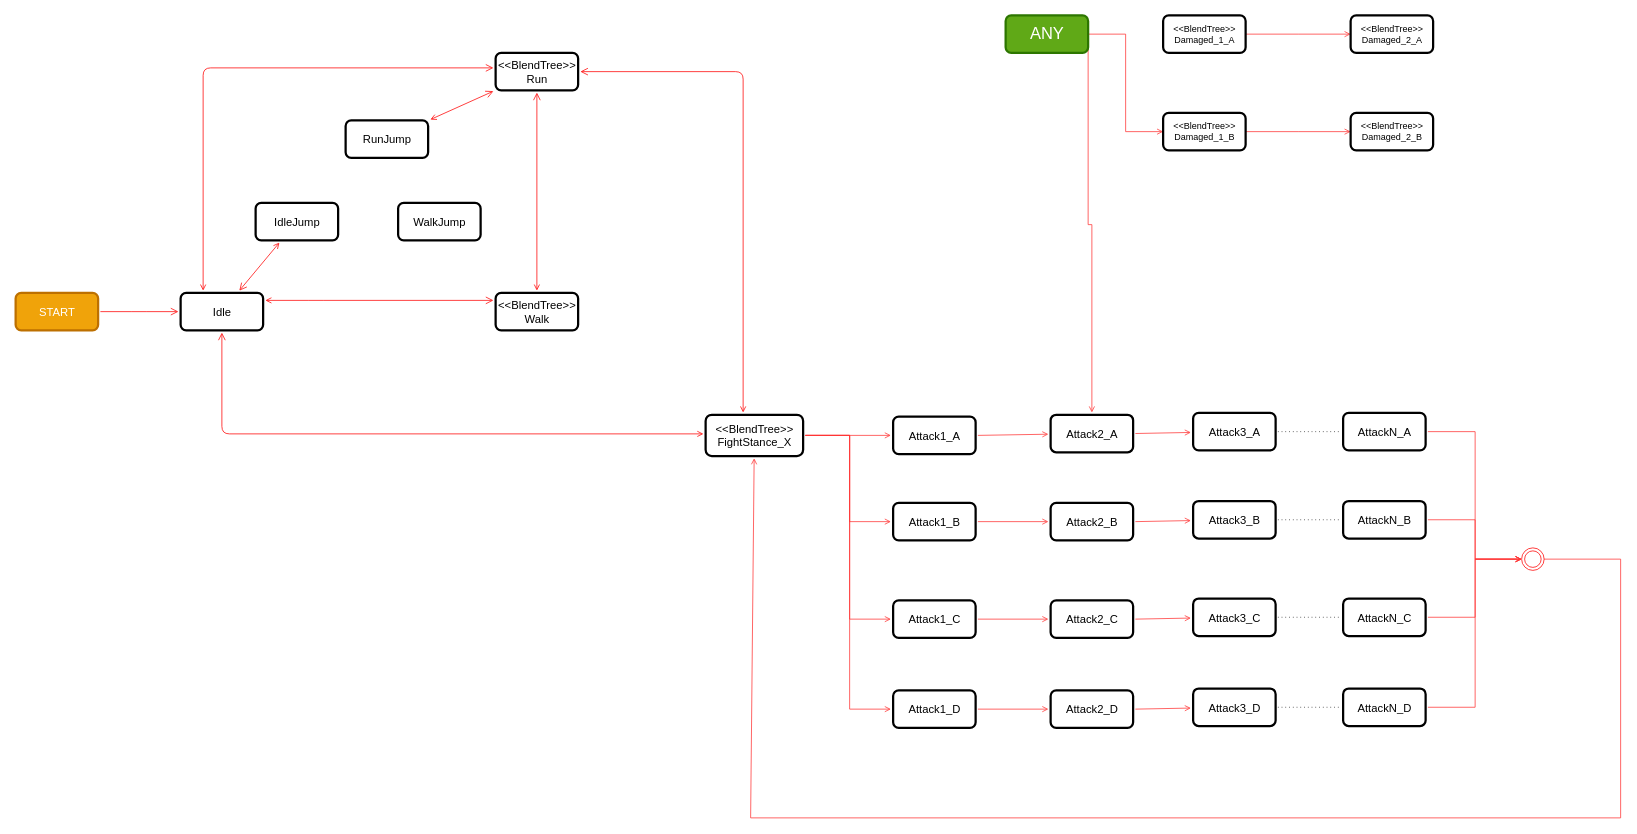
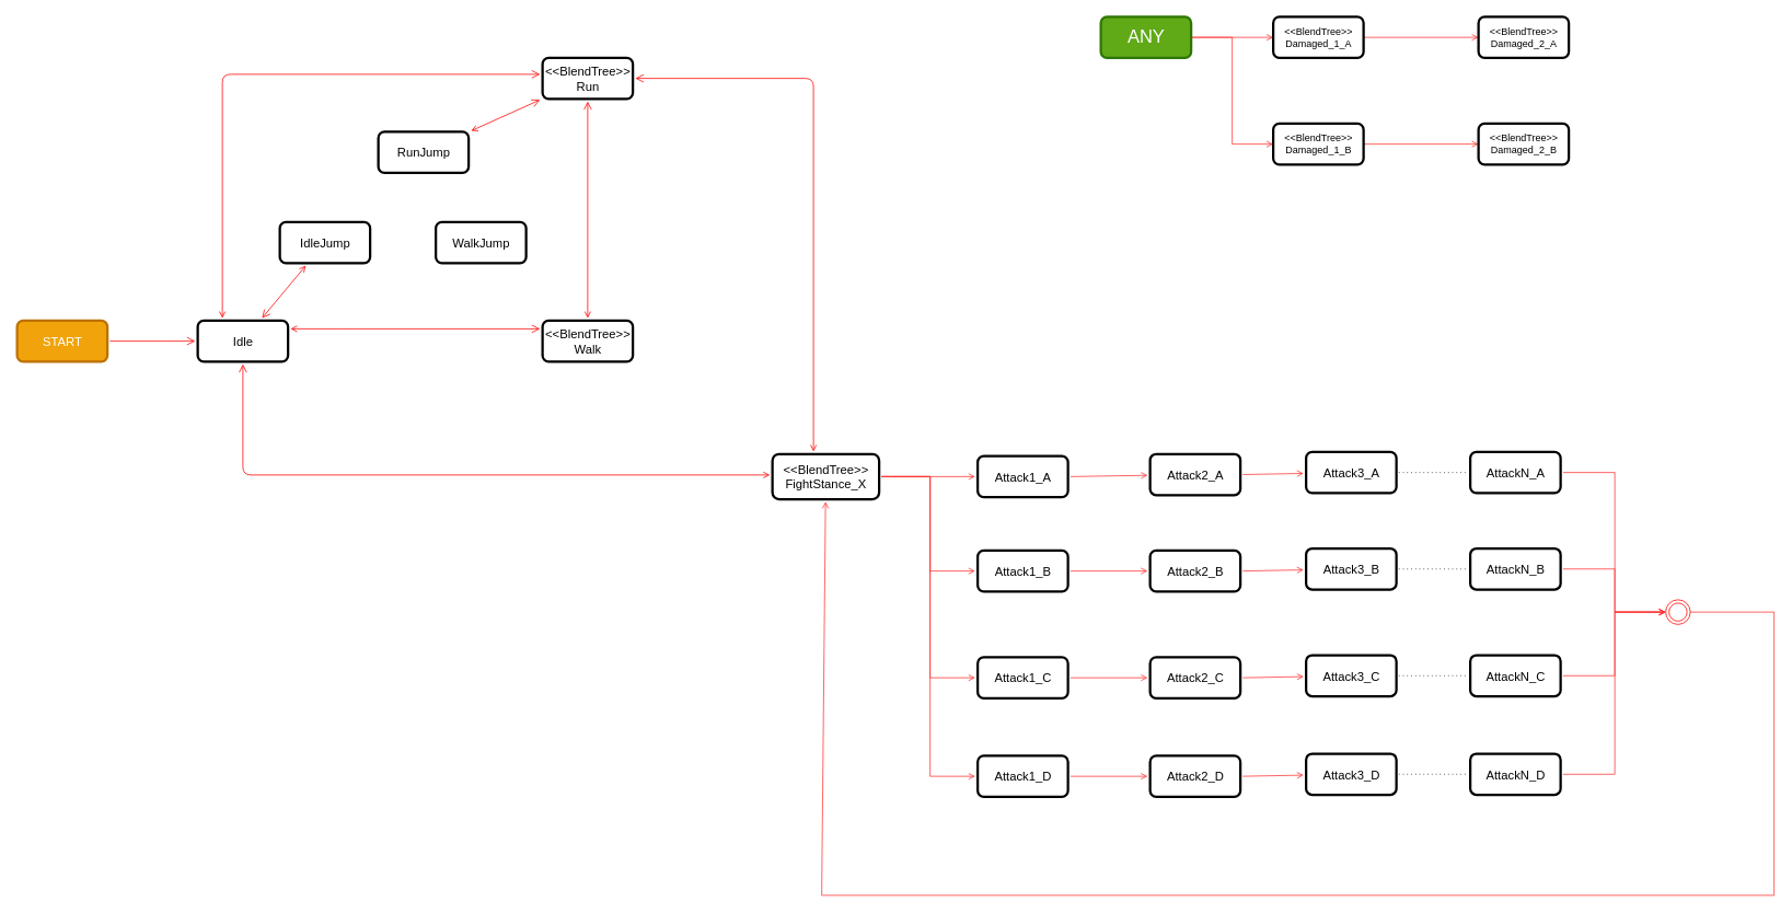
  <mxCell id="0" />
  <mxCell id="1" parent="0" />
  <mxCell id="2" value="" style="html=1;verticalAlign=bottom;endArrow=open;endSize=8;strokeColor=#ff0000;edgeStyle=elbowEdgeStyle;elbow=vertical;" edge="1" source="58" parent="1" target="3"><mxGeometry relative="1" as="geometry"><mxPoint x="375" y="310" as="targetPoint" /><mxPoint x="159.996" y="414.667" as="sourcePoint" /></mxGeometry></mxCell>
  <mxCell id="3" value="&lt;font style=&quot;font-size: 15px&quot;&gt;Idle&lt;/font&gt;" style="html=1;rounded=1;strokeWidth=3;perimeterSpacing=3;" vertex="1" parent="1"><mxGeometry x="240" y="390" width="110" height="50" as="geometry" /></mxCell>
  <mxCell id="4" value="&lt;span style=&quot;font-size: 15px&quot;&gt;&amp;lt;&amp;lt;BlendTree&amp;gt;&amp;gt;&lt;br&gt;Run&lt;/span&gt;" style="html=1;rounded=1;strokeWidth=3;shadow=0;sketch=0;perimeterSpacing=3;" vertex="1" parent="1"><mxGeometry x="660" y="70" width="110" height="50" as="geometry" /></mxCell>
  <mxCell id="5" value="" style="html=1;verticalAlign=bottom;endArrow=open;endSize=8;strokeColor=#ff0000;sourcePerimeterSpacing=0;edgeStyle=elbowEdgeStyle;startArrow=open;startFill=0;" edge="1" parent="1" source="3" target="4"><mxGeometry relative="1" as="geometry"><mxPoint x="260" y="265" as="targetPoint" /><mxPoint x="170" y="265" as="sourcePoint" /><Array as="points"><mxPoint x="270" y="90" /><mxPoint x="300" y="170" /></Array></mxGeometry></mxCell>
  <mxCell id="6" value="&lt;span style=&quot;font-size: 15px&quot;&gt;&amp;lt;&amp;lt;BlendTree&amp;gt;&amp;gt;&lt;br&gt;Walk&lt;br&gt;&lt;/span&gt;" style="html=1;rounded=1;strokeWidth=3;shadow=0;sketch=0;perimeterSpacing=3;" vertex="1" parent="1"><mxGeometry x="660" y="390" width="110" height="50" as="geometry" /></mxCell>
  <mxCell id="7" value="" style="html=1;verticalAlign=bottom;endArrow=open;endSize=8;strokeColor=#ff0000;elbow=vertical;sourcePerimeterSpacing=0;edgeStyle=elbowEdgeStyle;startArrow=open;startFill=0;" edge="1" parent="1" source="3" target="6"><mxGeometry relative="1" as="geometry"><mxPoint x="475" y="305" as="targetPoint" /><mxPoint x="355" y="395" as="sourcePoint" /><Array as="points"><mxPoint x="420" y="400" /><mxPoint x="410" y="410" /><mxPoint x="390" y="400" /></Array></mxGeometry></mxCell>
  <mxCell id="8" value="" style="html=1;verticalAlign=bottom;endArrow=open;endSize=8;strokeColor=#ff0000;sourcePerimeterSpacing=0;startArrow=open;startFill=0;" edge="1" parent="1" source="6" target="4"><mxGeometry relative="1" as="geometry"><mxPoint x="665" y="265" as="targetPoint" /><mxPoint x="555" y="265" as="sourcePoint" /></mxGeometry></mxCell>
  <mxCell id="9" value="&lt;font style=&quot;font-size: 15px&quot;&gt;IdleJump&lt;/font&gt;" style="html=1;rounded=1;strokeWidth=3;perimeterSpacing=3;" vertex="1" parent="1"><mxGeometry x="340" y="270" width="110" height="50" as="geometry" /></mxCell>
  <mxCell id="10" value="&lt;font style=&quot;font-size: 15px&quot;&gt;WalkJump&lt;/font&gt;" style="html=1;rounded=1;strokeWidth=3;perimeterSpacing=3;" vertex="1" parent="1"><mxGeometry x="530" y="270" width="110" height="50" as="geometry" /></mxCell>
  <mxCell id="11" value="&lt;font style=&quot;font-size: 15px&quot;&gt;RunJump&lt;/font&gt;" style="html=1;rounded=1;strokeWidth=3;perimeterSpacing=3;" vertex="1" parent="1"><mxGeometry x="460" y="160" width="110" height="50" as="geometry" /></mxCell>
  <mxCell id="12" value="" style="html=1;verticalAlign=bottom;endArrow=open;endSize=8;strokeColor=#ff0000;sourcePerimeterSpacing=0;startArrow=open;startFill=0;" edge="1" parent="1" source="9" target="3"><mxGeometry relative="1" as="geometry"><mxPoint x="280" y="515" as="targetPoint" /><mxPoint x="280" y="455" as="sourcePoint" /></mxGeometry></mxCell>
  <mxCell id="13" value="" style="html=1;verticalAlign=bottom;endArrow=open;endSize=8;strokeColor=#ff0000;elbow=vertical;sourcePerimeterSpacing=0;startArrow=open;startFill=0;" edge="1" parent="1" source="11" target="4"><mxGeometry relative="1" as="geometry"><mxPoint x="610" y="170" as="targetPoint" /><mxPoint x="675" y="230" as="sourcePoint" /></mxGeometry></mxCell>
  <mxCell id="14" value="" style="html=1;verticalAlign=bottom;endArrow=open;endSize=8;strokeColor=#ff0000;sourcePerimeterSpacing=0;startArrow=open;startFill=0;edgeStyle=elbowEdgeStyle;" edge="1" parent="1" source="20" target="4"><mxGeometry relative="1" as="geometry"><mxPoint x="725" y="133" as="targetPoint" /><mxPoint x="980" y="570" as="sourcePoint" /><Array as="points"><mxPoint x="990" y="470" /><mxPoint x="1010" y="410" /><mxPoint x="980" y="290" /></Array></mxGeometry></mxCell>
  <mxCell id="15" value="" style="html=1;verticalAlign=bottom;endArrow=open;endSize=8;strokeColor=#ff0000;sourcePerimeterSpacing=0;startArrow=open;startFill=0;edgeStyle=elbowEdgeStyle;elbow=vertical;" edge="1" parent="1" source="20" target="3"><mxGeometry relative="1" as="geometry"><mxPoint x="765.108" y="453" as="targetPoint" /><mxPoint x="923.431" y="610" as="sourcePoint" /><Array as="points"><mxPoint x="760" y="578" /><mxPoint x="720" y="610" /></Array></mxGeometry></mxCell>
  <mxCell id="16" style="edgeStyle=elbowEdgeStyle;rounded=0;orthogonalLoop=1;jettySize=auto;html=1;exitX=1;exitY=0.5;exitDx=0;exitDy=0;startArrow=none;startFill=0;sourcePerimeterSpacing=0;endArrow=open;endFill=0;strokeColor=#FF3333;" edge="1" parent="1" source="20" target="22"><mxGeometry relative="1" as="geometry" /></mxCell>
  <mxCell id="17" style="edgeStyle=elbowEdgeStyle;rounded=0;orthogonalLoop=1;jettySize=auto;html=1;exitX=1;exitY=0.5;exitDx=0;exitDy=0;startArrow=none;startFill=0;sourcePerimeterSpacing=0;endArrow=open;endFill=0;strokeColor=#FF3333;" edge="1" parent="1" source="20" target="24"><mxGeometry relative="1" as="geometry" /></mxCell>
  <mxCell id="18" style="edgeStyle=elbowEdgeStyle;rounded=0;orthogonalLoop=1;jettySize=auto;html=1;exitX=1;exitY=0.5;exitDx=0;exitDy=0;startArrow=none;startFill=0;sourcePerimeterSpacing=0;endArrow=open;endFill=0;strokeColor=#FF3333;" edge="1" parent="1" source="20" target="26"><mxGeometry relative="1" as="geometry" /></mxCell>
  <mxCell id="19" style="edgeStyle=elbowEdgeStyle;rounded=0;orthogonalLoop=1;jettySize=auto;html=1;exitX=1;exitY=0.5;exitDx=0;exitDy=0;startArrow=none;startFill=0;sourcePerimeterSpacing=0;endArrow=open;endFill=0;strokeColor=#FF3333;" edge="1" parent="1" source="20" target="28"><mxGeometry relative="1" as="geometry" /></mxCell>
  <mxCell id="20" value="&lt;span style=&quot;font-size: 15px&quot;&gt;&amp;lt;&amp;lt;BlendTree&amp;gt;&amp;gt;&lt;br&gt;FightStance_X&lt;br&gt;&lt;/span&gt;" style="html=1;rounded=1;strokeWidth=3;shadow=0;sketch=0;perimeterSpacing=3;" vertex="1" parent="1"><mxGeometry x="940" y="552.5" width="130" height="55" as="geometry" /></mxCell>
  <mxCell id="21" style="rounded=0;orthogonalLoop=1;jettySize=auto;html=1;exitX=1;exitY=0.5;exitDx=0;exitDy=0;startArrow=none;startFill=0;sourcePerimeterSpacing=0;endArrow=open;endFill=0;strokeColor=#FF3333;" edge="1" parent="1" source="22" target="30"><mxGeometry relative="1" as="geometry" /></mxCell>
  <mxCell id="22" value="&lt;font style=&quot;font-size: 15px&quot;&gt;Attack1_A&lt;/font&gt;" style="html=1;rounded=1;strokeWidth=3;perimeterSpacing=3;" vertex="1" parent="1"><mxGeometry x="1190" y="555" width="110" height="50" as="geometry" /></mxCell>
  <mxCell id="23" style="edgeStyle=none;rounded=0;orthogonalLoop=1;jettySize=auto;html=1;exitX=1;exitY=0.5;exitDx=0;exitDy=0;startArrow=none;startFill=0;sourcePerimeterSpacing=0;endArrow=open;endFill=0;strokeColor=#FF3333;" edge="1" parent="1" source="24" target="32"><mxGeometry relative="1" as="geometry" /></mxCell>
  <mxCell id="24" value="&lt;font style=&quot;font-size: 15px&quot;&gt;Attack1_B&lt;/font&gt;" style="html=1;rounded=1;strokeWidth=3;perimeterSpacing=3;" vertex="1" parent="1"><mxGeometry x="1190" y="670" width="110" height="50" as="geometry" /></mxCell>
  <mxCell id="25" style="edgeStyle=none;rounded=0;orthogonalLoop=1;jettySize=auto;html=1;exitX=1;exitY=0.5;exitDx=0;exitDy=0;startArrow=none;startFill=0;sourcePerimeterSpacing=0;endArrow=open;endFill=0;strokeColor=#FF3333;" edge="1" parent="1" source="26" target="34"><mxGeometry relative="1" as="geometry" /></mxCell>
  <mxCell id="26" value="&lt;font style=&quot;font-size: 15px&quot;&gt;Attack1_C&lt;/font&gt;" style="html=1;rounded=1;strokeWidth=3;perimeterSpacing=3;" vertex="1" parent="1"><mxGeometry x="1190" y="800" width="110" height="50" as="geometry" /></mxCell>
  <mxCell id="27" style="edgeStyle=none;rounded=0;orthogonalLoop=1;jettySize=auto;html=1;exitX=1;exitY=0.5;exitDx=0;exitDy=0;startArrow=none;startFill=0;sourcePerimeterSpacing=0;endArrow=open;endFill=0;strokeColor=#FF3333;" edge="1" parent="1" source="28" target="36"><mxGeometry relative="1" as="geometry" /></mxCell>
  <mxCell id="28" value="&lt;font style=&quot;font-size: 15px&quot;&gt;Attack1_D&lt;/font&gt;" style="html=1;rounded=1;strokeWidth=3;perimeterSpacing=3;" vertex="1" parent="1"><mxGeometry x="1190" y="920" width="110" height="50" as="geometry" /></mxCell>
  <mxCell id="29" style="edgeStyle=none;rounded=0;orthogonalLoop=1;jettySize=auto;html=1;exitX=1;exitY=0.5;exitDx=0;exitDy=0;startArrow=none;startFill=0;sourcePerimeterSpacing=0;endArrow=open;endFill=0;strokeColor=#FF3333;" edge="1" parent="1" source="30" target="38"><mxGeometry relative="1" as="geometry" /></mxCell>
  <mxCell id="30" value="&lt;font style=&quot;font-size: 15px&quot;&gt;Attack2_A&lt;/font&gt;" style="html=1;rounded=1;strokeWidth=3;perimeterSpacing=3;" vertex="1" parent="1"><mxGeometry x="1400" y="552.5" width="110" height="50" as="geometry" /></mxCell>
  <mxCell id="31" style="edgeStyle=none;rounded=0;orthogonalLoop=1;jettySize=auto;html=1;exitX=1;exitY=0.5;exitDx=0;exitDy=0;startArrow=none;startFill=0;sourcePerimeterSpacing=0;endArrow=open;endFill=0;strokeColor=#FF3333;" edge="1" parent="1" source="32" target="40"><mxGeometry relative="1" as="geometry" /></mxCell>
  <mxCell id="32" value="&lt;font style=&quot;font-size: 15px&quot;&gt;Attack2_B&lt;/font&gt;" style="html=1;rounded=1;strokeWidth=3;perimeterSpacing=3;" vertex="1" parent="1"><mxGeometry x="1400" y="670" width="110" height="50" as="geometry" /></mxCell>
  <mxCell id="33" style="edgeStyle=none;rounded=0;orthogonalLoop=1;jettySize=auto;html=1;exitX=1;exitY=0.5;exitDx=0;exitDy=0;startArrow=none;startFill=0;sourcePerimeterSpacing=0;endArrow=open;endFill=0;strokeColor=#FF3333;" edge="1" parent="1" source="34" target="42"><mxGeometry relative="1" as="geometry" /></mxCell>
  <mxCell id="34" value="&lt;font style=&quot;font-size: 15px&quot;&gt;Attack2_C&lt;/font&gt;" style="html=1;rounded=1;strokeWidth=3;perimeterSpacing=3;" vertex="1" parent="1"><mxGeometry x="1400" y="800" width="110" height="50" as="geometry" /></mxCell>
  <mxCell id="35" style="edgeStyle=none;rounded=0;orthogonalLoop=1;jettySize=auto;html=1;exitX=1;exitY=0.5;exitDx=0;exitDy=0;startArrow=none;startFill=0;sourcePerimeterSpacing=0;endArrow=open;endFill=0;strokeColor=#FF3333;" edge="1" parent="1" source="36" target="44"><mxGeometry relative="1" as="geometry" /></mxCell>
  <mxCell id="36" value="&lt;font style=&quot;font-size: 15px&quot;&gt;Attack2_D&lt;/font&gt;" style="html=1;rounded=1;strokeWidth=3;perimeterSpacing=3;" vertex="1" parent="1"><mxGeometry x="1400" y="920" width="110" height="50" as="geometry" /></mxCell>
  <mxCell id="37" style="edgeStyle=none;rounded=0;orthogonalLoop=1;jettySize=auto;html=1;exitX=1;exitY=0.5;exitDx=0;exitDy=0;startArrow=none;startFill=0;sourcePerimeterSpacing=0;endArrow=none;endFill=0;dashed=1;dashPattern=1 4;" edge="1" parent="1" source="38" target="46"><mxGeometry relative="1" as="geometry" /></mxCell>
  <mxCell id="38" value="&lt;font style=&quot;font-size: 15px&quot;&gt;Attack3_A&lt;/font&gt;" style="html=1;rounded=1;strokeWidth=3;perimeterSpacing=3;" vertex="1" parent="1"><mxGeometry x="1590" y="550" width="110" height="50" as="geometry" /></mxCell>
  <mxCell id="39" style="edgeStyle=none;rounded=0;orthogonalLoop=1;jettySize=auto;html=1;exitX=1;exitY=0.5;exitDx=0;exitDy=0;startArrow=none;startFill=0;sourcePerimeterSpacing=0;endArrow=none;endFill=0;dashed=1;dashPattern=1 4;" edge="1" parent="1" source="40" target="48"><mxGeometry relative="1" as="geometry" /></mxCell>
  <mxCell id="40" value="&lt;font style=&quot;font-size: 15px&quot;&gt;Attack3_B&lt;/font&gt;" style="html=1;rounded=1;strokeWidth=3;perimeterSpacing=3;" vertex="1" parent="1"><mxGeometry x="1590" y="667.5" width="110" height="50" as="geometry" /></mxCell>
  <mxCell id="41" style="edgeStyle=none;rounded=0;orthogonalLoop=1;jettySize=auto;html=1;exitX=1;exitY=0.5;exitDx=0;exitDy=0;startArrow=none;startFill=0;sourcePerimeterSpacing=0;endArrow=none;endFill=0;dashed=1;dashPattern=1 4;" edge="1" parent="1" source="42" target="50"><mxGeometry relative="1" as="geometry" /></mxCell>
  <mxCell id="42" value="&lt;font style=&quot;font-size: 15px&quot;&gt;Attack3_C&lt;/font&gt;" style="html=1;rounded=1;strokeWidth=3;perimeterSpacing=3;" vertex="1" parent="1"><mxGeometry x="1590" y="797.5" width="110" height="50" as="geometry" /></mxCell>
  <mxCell id="43" style="edgeStyle=none;rounded=0;orthogonalLoop=1;jettySize=auto;html=1;exitX=1;exitY=0.5;exitDx=0;exitDy=0;startArrow=none;startFill=0;sourcePerimeterSpacing=0;endArrow=none;endFill=0;dashed=1;dashPattern=1 4;" edge="1" parent="1" source="44" target="52"><mxGeometry relative="1" as="geometry" /></mxCell>
  <mxCell id="44" value="&lt;font style=&quot;font-size: 15px&quot;&gt;Attack3_D&lt;/font&gt;" style="html=1;rounded=1;strokeWidth=3;perimeterSpacing=3;" vertex="1" parent="1"><mxGeometry x="1590" y="917.5" width="110" height="50" as="geometry" /></mxCell>
  <mxCell id="45" style="edgeStyle=elbowEdgeStyle;rounded=0;orthogonalLoop=1;jettySize=auto;html=1;exitX=1;exitY=0.5;exitDx=0;exitDy=0;startArrow=none;startFill=0;sourcePerimeterSpacing=0;endArrow=open;endFill=0;strokeColor=#FF3333;" edge="1" parent="1" source="46" target="54"><mxGeometry relative="1" as="geometry" /></mxCell>
  <mxCell id="46" value="&lt;font style=&quot;font-size: 15px&quot;&gt;AttackN_A&lt;/font&gt;" style="html=1;rounded=1;strokeWidth=3;perimeterSpacing=3;" vertex="1" parent="1"><mxGeometry x="1790" y="550" width="110" height="50" as="geometry" /></mxCell>
  <mxCell id="47" style="edgeStyle=elbowEdgeStyle;rounded=0;orthogonalLoop=1;jettySize=auto;html=1;exitX=1;exitY=0.5;exitDx=0;exitDy=0;startArrow=none;startFill=0;sourcePerimeterSpacing=0;endArrow=open;endFill=0;strokeColor=#FF3333;" edge="1" parent="1" source="48" target="54"><mxGeometry relative="1" as="geometry" /></mxCell>
  <mxCell id="48" value="&lt;font style=&quot;font-size: 15px&quot;&gt;AttackN_B&lt;/font&gt;" style="html=1;rounded=1;strokeWidth=3;perimeterSpacing=3;" vertex="1" parent="1"><mxGeometry x="1790" y="667.5" width="110" height="50" as="geometry" /></mxCell>
  <mxCell id="49" style="edgeStyle=elbowEdgeStyle;rounded=0;orthogonalLoop=1;jettySize=auto;html=1;exitX=1;exitY=0.5;exitDx=0;exitDy=0;startArrow=none;startFill=0;sourcePerimeterSpacing=0;endArrow=open;endFill=0;strokeColor=#FF3333;" edge="1" parent="1" source="50" target="54"><mxGeometry relative="1" as="geometry" /></mxCell>
  <mxCell id="50" value="&lt;font style=&quot;font-size: 15px&quot;&gt;AttackN_C&lt;/font&gt;" style="html=1;rounded=1;strokeWidth=3;perimeterSpacing=3;" vertex="1" parent="1"><mxGeometry x="1790" y="797.5" width="110" height="50" as="geometry" /></mxCell>
  <mxCell id="51" style="edgeStyle=elbowEdgeStyle;rounded=0;orthogonalLoop=1;jettySize=auto;html=1;exitX=1;exitY=0.5;exitDx=0;exitDy=0;startArrow=none;startFill=0;sourcePerimeterSpacing=0;endArrow=open;endFill=0;strokeColor=#FF3333;" edge="1" parent="1" source="52" target="54"><mxGeometry relative="1" as="geometry" /></mxCell>
  <mxCell id="52" value="&lt;font style=&quot;font-size: 15px&quot;&gt;AttackN_D&lt;/font&gt;" style="html=1;rounded=1;strokeWidth=3;perimeterSpacing=3;" vertex="1" parent="1"><mxGeometry x="1790" y="917.5" width="110" height="50" as="geometry" /></mxCell>
  <mxCell id="53" style="rounded=0;orthogonalLoop=1;jettySize=auto;html=1;exitX=1;exitY=0.5;exitDx=0;exitDy=0;startArrow=none;startFill=0;sourcePerimeterSpacing=0;endArrow=open;endFill=0;strokeColor=#FF3333;" edge="1" parent="1" source="54" target="20"><mxGeometry relative="1" as="geometry"><mxPoint x="1040" y="1090" as="targetPoint" /><Array as="points"><mxPoint x="2160" y="745" /><mxPoint x="2160" y="1090" /><mxPoint x="1000" y="1090" /></Array></mxGeometry></mxCell>
  <mxCell id="54" value="" style="ellipse;html=1;shape=endState;strokeColor=#ff0000;rounded=1;shadow=0;sketch=0;fillColor=#FFFFFF;" vertex="1" parent="1"><mxGeometry x="2028" y="730" width="30" height="30" as="geometry" /></mxCell>
  <mxCell id="55" style="edgeStyle=elbowEdgeStyle;rounded=0;orthogonalLoop=1;jettySize=auto;html=1;startArrow=none;startFill=0;sourcePerimeterSpacing=0;endArrow=open;endFill=0;strokeColor=#FF3333;" edge="1" parent="1" source="57" target="60"><mxGeometry relative="1" as="geometry" /></mxCell>
- <mxCell id="56" style="edgeStyle=elbowEdgeStyle;rounded=0;orthogonalLoop=1;jettySize=auto;html=1;exitX=1;exitY=0.5;exitDx=0;exitDy=0;startArrow=none;startFill=0;sourcePerimeterSpacing=0;endArrow=open;endFill=0;strokeColor=#FF3333;elbow=vertical;" edge="1" parent="1" source="57" target="30"><mxGeometry relative="1" as="geometry" /></mxCell>
+ <mxCell id="56" style="edgeStyle=elbowEdgeStyle;rounded=0;orthogonalLoop=1;jettySize=auto;html=1;exitX=1;exitY=0.5;exitDx=0;exitDy=0;startArrow=none;startFill=0;sourcePerimeterSpacing=0;endArrow=open;endFill=0;strokeColor=#FF3333;elbow=vertical;" edge="1" parent="1" source="57" target="62"><mxGeometry relative="1" as="geometry" /></mxCell>
  <mxCell id="57" value="&lt;font style=&quot;font-size: 22px&quot;&gt;ANY&lt;/font&gt;" style="html=1;rounded=1;shadow=0;sketch=0;strokeWidth=3;fillColor=#60a917;strokeColor=#2D7600;fontColor=#ffffff;" vertex="1" parent="1"><mxGeometry x="1340" y="20" width="110" height="50" as="geometry" /></mxCell>
  <mxCell id="58" value="&lt;font style=&quot;font-size: 15px&quot;&gt;START&lt;/font&gt;" style="html=1;rounded=1;strokeWidth=3;perimeterSpacing=3;fillColor=#f0a30a;strokeColor=#BD7000;fontColor=#ffffff;" vertex="1" parent="1"><mxGeometry x="20" y="390" width="110" height="50" as="geometry" /></mxCell>
  <mxCell id="59" style="edgeStyle=elbowEdgeStyle;rounded=0;orthogonalLoop=1;jettySize=auto;elbow=vertical;html=1;exitX=1;exitY=0.5;exitDx=0;exitDy=0;startArrow=none;startFill=0;sourcePerimeterSpacing=0;endArrow=open;endFill=0;strokeColor=#FF3333;" edge="1" parent="1" source="60" target="64"><mxGeometry relative="1" as="geometry" /></mxCell>
  <mxCell id="60" value="&amp;lt;&amp;lt;BlendTree&amp;gt;&amp;gt;&lt;br&gt;Damaged_1_B" style="html=1;rounded=1;shadow=0;sketch=0;strokeWidth=3;fillColor=#FFFFFF;" vertex="1" parent="1"><mxGeometry x="1550" y="150" width="110" height="50" as="geometry" /></mxCell>
  <mxCell id="61" style="edgeStyle=elbowEdgeStyle;rounded=0;orthogonalLoop=1;jettySize=auto;elbow=vertical;html=1;exitX=1;exitY=0.5;exitDx=0;exitDy=0;startArrow=none;startFill=0;sourcePerimeterSpacing=0;endArrow=open;endFill=0;strokeColor=#FF3333;" edge="1" parent="1" source="62" target="63"><mxGeometry relative="1" as="geometry" /></mxCell>
  <mxCell id="62" value="&amp;lt;&amp;lt;BlendTree&amp;gt;&amp;gt;&lt;br&gt;Damaged_1_A" style="html=1;rounded=1;shadow=0;sketch=0;strokeWidth=3;fillColor=#FFFFFF;" vertex="1" parent="1"><mxGeometry x="1550" y="20" width="110" height="50" as="geometry" /></mxCell>
  <mxCell id="63" value="&amp;lt;&amp;lt;BlendTree&amp;gt;&amp;gt;&lt;br&gt;Damaged_2_A" style="html=1;rounded=1;shadow=0;sketch=0;strokeWidth=3;fillColor=#FFFFFF;" vertex="1" parent="1"><mxGeometry x="1800" y="20" width="110" height="50" as="geometry" /></mxCell>
  <mxCell id="64" value="&amp;lt;&amp;lt;BlendTree&amp;gt;&amp;gt;&lt;br&gt;Damaged_2_B" style="html=1;rounded=1;shadow=0;sketch=0;strokeWidth=3;fillColor=#FFFFFF;" vertex="1" parent="1"><mxGeometry x="1800" y="150" width="110" height="50" as="geometry" /></mxCell>
